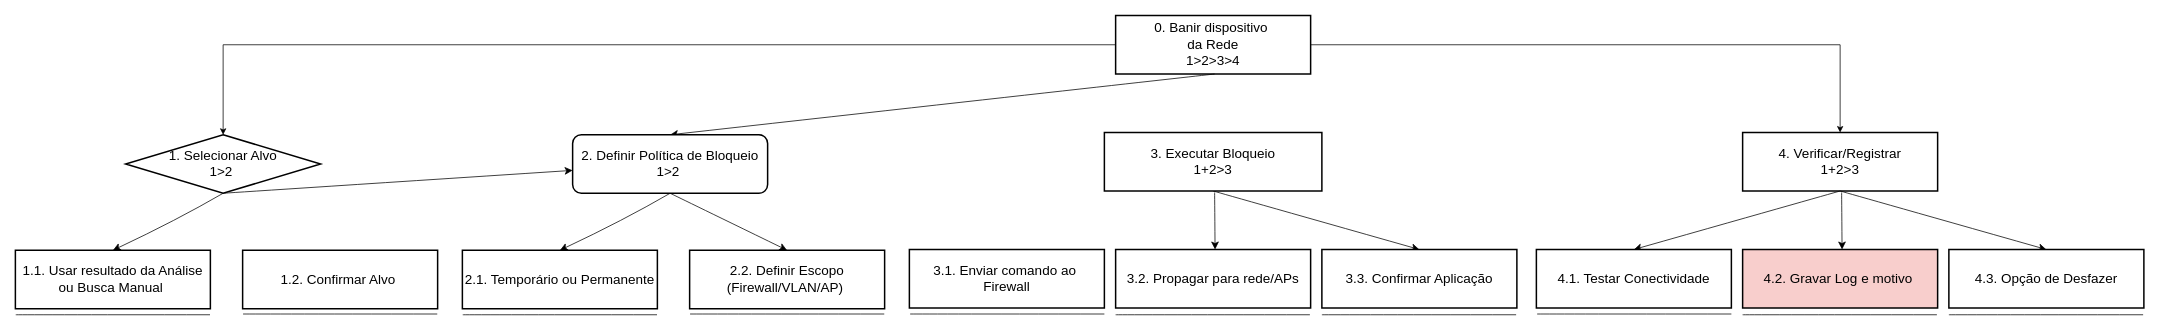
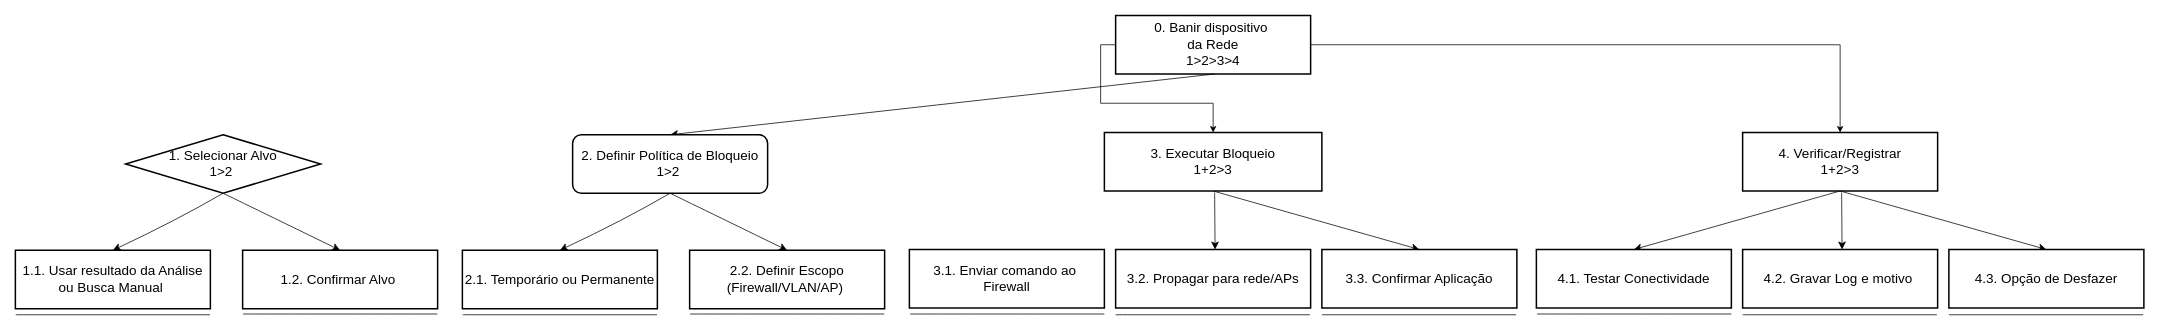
  <mxCell id="0" />
  <mxCell id="1" parent="0" />
  <mxCell id="2" style="edgeStyle=orthogonalEdgeStyle;rounded=0;orthogonalLoop=1;jettySize=auto;html=1;exitX=1;exitY=0.5;exitDx=0;exitDy=0;entryX=0.5;entryY=0;entryDx=0;entryDy=0;" parent="1" source="4" target="18" edge="1"><mxGeometry relative="1" as="geometry" /></mxCell>
- <mxCell id="3" style="edgeStyle=orthogonalEdgeStyle;rounded=0;orthogonalLoop=1;jettySize=auto;html=1;exitX=0;exitY=0.5;exitDx=0;exitDy=0;entryX=0.5;entryY=0;entryDx=0;entryDy=0;" parent="1" source="4" target="9" edge="1"><mxGeometry relative="1" as="geometry" /></mxCell>
+ <mxCell id="3" style="edgeStyle=orthogonalEdgeStyle;rounded=0;orthogonalLoop=1;jettySize=auto;html=1;exitX=0;exitY=0.5;exitDx=0;exitDy=0;" parent="1" source="4" target="11" edge="1"><mxGeometry relative="1" as="geometry" /></mxCell>
  <mxCell id="4" value="0. Banir dispositivo &#10;da Rede&#10;1&gt;2&gt;3&gt;4" style="whiteSpace=wrap;strokeWidth=2;fontSize=18;" parent="1" vertex="1"><mxGeometry x="1487" y="20" width="260" height="78" as="geometry" /></mxCell>
  <mxCell id="5" value="1.1. Usar resultado da Análise ou Busca Manual " style="whiteSpace=wrap;strokeWidth=2;fontSize=18;" parent="1" vertex="1"><mxGeometry x="20" y="333" width="260" height="78" as="geometry" /></mxCell>
  <mxCell id="6" value="1.2. Confirmar Alvo " style="whiteSpace=wrap;strokeWidth=2;fontSize=18;" parent="1" vertex="1"><mxGeometry x="323" y="333" width="260" height="78" as="geometry" /></mxCell>
  <mxCell id="7" style="edgeStyle=none;curved=1;rounded=0;orthogonalLoop=1;jettySize=auto;html=1;exitX=0.5;exitY=1;exitDx=0;exitDy=0;entryX=0.5;entryY=0;entryDx=0;entryDy=0;fontSize=12;startSize=8;endSize=8;" parent="1" source="9" target="5" edge="1"><mxGeometry relative="1" as="geometry"><Array as="points"><mxPoint x="235" y="293" /></Array></mxGeometry></mxCell>
- <mxCell id="8" style="edgeStyle=none;curved=1;rounded=0;orthogonalLoop=1;jettySize=auto;html=1;exitX=0.5;exitY=1;exitDx=0;exitDy=0;fontSize=12;startSize=8;endSize=8;" parent="1" source="9" target="27" edge="1"><mxGeometry relative="1" as="geometry" /></mxCell>
+ <mxCell id="8" style="edgeStyle=none;curved=1;rounded=0;orthogonalLoop=1;jettySize=auto;html=1;exitX=0.5;exitY=1;exitDx=0;exitDy=0;entryX=0.5;entryY=0;entryDx=0;entryDy=0;fontSize=12;startSize=8;endSize=8;" parent="1" source="9" target="6" edge="1"><mxGeometry relative="1" as="geometry" /></mxCell>
  <mxCell id="9" value="1. Selecionar Alvo&#10;1&gt;2 " style="rhombus;whiteSpace=wrap;strokeWidth=2;fontSize=18;" parent="1" vertex="1"><mxGeometry x="167" y="179" width="260" height="78" as="geometry" /></mxCell>
  <mxCell id="10" style="edgeStyle=none;curved=1;rounded=0;orthogonalLoop=1;jettySize=auto;html=1;exitX=0.5;exitY=1;exitDx=0;exitDy=0;entryX=0.5;entryY=0;entryDx=0;entryDy=0;fontSize=12;startSize=8;endSize=8;" parent="1" source="11" target="15" edge="1"><mxGeometry relative="1" as="geometry" /></mxCell>
  <mxCell id="11" value="3. Executar Bloqueio&#10;1+2&gt;3" style="whiteSpace=wrap;strokeWidth=2;fontSize=18;" parent="1" vertex="1"><mxGeometry x="1472" y="176" width="290" height="78" as="geometry" /></mxCell>
  <mxCell id="12" value="" style="endArrow=none;html=1;rounded=0;fontSize=12;startSize=8;endSize=8;curved=1;" parent="1" edge="1"><mxGeometry width="50" height="50" relative="1" as="geometry"><mxPoint x="20.5" y="419" as="sourcePoint" /><mxPoint x="279.5" y="419" as="targetPoint" /></mxGeometry></mxCell>
  <mxCell id="13" value="" style="endArrow=none;html=1;rounded=0;fontSize=12;startSize=8;endSize=8;curved=1;" parent="1" edge="1"><mxGeometry width="50" height="50" relative="1" as="geometry"><mxPoint x="323.5" y="418" as="sourcePoint" /><mxPoint x="582.5" y="418" as="targetPoint" /></mxGeometry></mxCell>
  <mxCell id="14" value="3.1. Enviar comando ao &#10;Firewall" style="whiteSpace=wrap;strokeWidth=2;fontSize=18;" parent="1" vertex="1"><mxGeometry x="1212" y="332" width="260" height="78" as="geometry" /></mxCell>
  <mxCell id="15" value="3.3. Confirmar Aplicação" style="whiteSpace=wrap;strokeWidth=2;fontSize=18;" parent="1" vertex="1"><mxGeometry x="1762" y="332" width="260" height="78" as="geometry" /></mxCell>
  <mxCell id="16" value="" style="endArrow=none;html=1;rounded=0;fontSize=12;startSize=8;endSize=8;curved=1;" parent="1" edge="1"><mxGeometry width="50" height="50" relative="1" as="geometry"><mxPoint x="1213" y="418" as="sourcePoint" /><mxPoint x="1472" y="418" as="targetPoint" /></mxGeometry></mxCell>
  <mxCell id="17" value="" style="endArrow=none;html=1;rounded=0;fontSize=12;startSize=8;endSize=8;curved=1;" parent="1" edge="1"><mxGeometry width="50" height="50" relative="1" as="geometry"><mxPoint x="1762" y="419" as="sourcePoint" /><mxPoint x="2021" y="419" as="targetPoint" /></mxGeometry></mxCell>
  <mxCell id="18" value="4. Verificar/Registrar&#10;1+2&gt;3" style="whiteSpace=wrap;strokeWidth=2;fontSize=18;" parent="1" vertex="1"><mxGeometry x="2323" y="176" width="260" height="78" as="geometry" /></mxCell>
  <mxCell id="19" style="edgeStyle=none;curved=1;rounded=0;orthogonalLoop=1;jettySize=auto;html=1;exitX=0.5;exitY=1;exitDx=0;exitDy=0;fontSize=12;startSize=8;endSize=8;entryX=0.51;entryY=0;entryDx=0;entryDy=0;entryPerimeter=0;" parent="1" target="20" edge="1"><mxGeometry relative="1" as="geometry"><mxPoint x="1619" y="256" as="sourcePoint" /><mxPoint x="1619" y="324" as="targetPoint" /></mxGeometry></mxCell>
  <mxCell id="20" value="3.2. Propagar para rede/APs" style="whiteSpace=wrap;strokeWidth=2;fontSize=18;" parent="1" vertex="1"><mxGeometry x="1487" y="332" width="260" height="78" as="geometry" /></mxCell>
  <mxCell id="21" value="" style="endArrow=none;html=1;rounded=0;fontSize=12;startSize=8;endSize=8;curved=1;" parent="1" edge="1"><mxGeometry width="50" height="50" relative="1" as="geometry"><mxPoint x="1487" y="419" as="sourcePoint" /><mxPoint x="1746" y="419" as="targetPoint" /></mxGeometry></mxCell>
  <mxCell id="22" style="edgeStyle=none;curved=1;rounded=0;orthogonalLoop=1;jettySize=auto;html=1;exitX=0.5;exitY=1;exitDx=0;exitDy=0;fontSize=12;startSize=8;endSize=8;entryX=0.5;entryY=0;entryDx=0;entryDy=0;" parent="1" target="27" edge="1"><mxGeometry relative="1" as="geometry"><mxPoint x="1619" y="98" as="sourcePoint" /><mxPoint x="1100" y="192" as="targetPoint" /></mxGeometry></mxCell>
  <mxCell id="23" value="2.1. Temporário ou Permanente" style="whiteSpace=wrap;strokeWidth=2;fontSize=18;" parent="1" vertex="1"><mxGeometry x="616" y="333" width="260" height="78" as="geometry" /></mxCell>
  <mxCell id="24" value="2.2. Definir Escopo (Firewall/VLAN/AP) " style="whiteSpace=wrap;strokeWidth=2;fontSize=18;" parent="1" vertex="1"><mxGeometry x="919" y="333" width="260" height="78" as="geometry" /></mxCell>
  <mxCell id="25" style="edgeStyle=none;curved=1;rounded=0;orthogonalLoop=1;jettySize=auto;html=1;exitX=0.5;exitY=1;exitDx=0;exitDy=0;entryX=0.5;entryY=0;entryDx=0;entryDy=0;fontSize=12;startSize=8;endSize=8;" parent="1" source="27" target="23" edge="1"><mxGeometry relative="1" as="geometry"><Array as="points"><mxPoint x="831" y="293" /></Array></mxGeometry></mxCell>
  <mxCell id="26" style="edgeStyle=none;curved=1;rounded=0;orthogonalLoop=1;jettySize=auto;html=1;exitX=0.5;exitY=1;exitDx=0;exitDy=0;entryX=0.5;entryY=0;entryDx=0;entryDy=0;fontSize=12;startSize=8;endSize=8;" parent="1" source="27" target="24" edge="1"><mxGeometry relative="1" as="geometry" /></mxCell>
  <mxCell id="27" value="2. Definir Política de Bloqueio&#10;1&gt;2 " style="whiteSpace=wrap;strokeWidth=2;fontSize=18;rounded=1;" parent="1" vertex="1"><mxGeometry x="763" y="179" width="260" height="78" as="geometry" /></mxCell>
  <mxCell id="28" value="" style="endArrow=none;html=1;rounded=0;fontSize=12;startSize=8;endSize=8;curved=1;" parent="1" edge="1"><mxGeometry width="50" height="50" relative="1" as="geometry"><mxPoint x="616.5" y="419" as="sourcePoint" /><mxPoint x="875.5" y="419" as="targetPoint" /></mxGeometry></mxCell>
  <mxCell id="29" value="" style="endArrow=none;html=1;rounded=0;fontSize=12;startSize=8;endSize=8;curved=1;" parent="1" edge="1"><mxGeometry width="50" height="50" relative="1" as="geometry"><mxPoint x="919.5" y="418" as="sourcePoint" /><mxPoint x="1178.5" y="418" as="targetPoint" /></mxGeometry></mxCell>
  <mxCell id="30" style="edgeStyle=none;curved=1;rounded=0;orthogonalLoop=1;jettySize=auto;html=1;exitX=0.5;exitY=1;exitDx=0;exitDy=0;entryX=0.5;entryY=0;entryDx=0;entryDy=0;fontSize=12;startSize=8;endSize=8;" edge="1" parent="1" target="32"><mxGeometry relative="1" as="geometry"><mxPoint x="2453" y="254" as="sourcePoint" /></mxGeometry></mxCell>
  <mxCell id="31" style="edgeStyle=none;curved=1;rounded=0;orthogonalLoop=1;jettySize=auto;html=1;exitX=0.5;exitY=1;exitDx=0;exitDy=0;entryX=0.5;entryY=0;entryDx=0;entryDy=0;fontSize=12;startSize=8;endSize=8;" edge="1" parent="1" target="33"><mxGeometry relative="1" as="geometry"><mxPoint x="2453" y="254" as="sourcePoint" /></mxGeometry></mxCell>
  <mxCell id="32" value="4.1. Testar Conectividade" style="whiteSpace=wrap;strokeWidth=2;fontSize=18;" vertex="1" parent="1"><mxGeometry x="2048" y="332" width="260" height="78" as="geometry" /></mxCell>
  <mxCell id="33" value="4.3. Opção de Desfazer" style="whiteSpace=wrap;strokeWidth=2;fontSize=18;" vertex="1" parent="1"><mxGeometry x="2598" y="332" width="260" height="78" as="geometry" /></mxCell>
  <mxCell id="34" value="" style="endArrow=none;html=1;rounded=0;fontSize=12;startSize=8;endSize=8;curved=1;" edge="1" parent="1"><mxGeometry width="50" height="50" relative="1" as="geometry"><mxPoint x="2049" y="418" as="sourcePoint" /><mxPoint x="2308" y="418" as="targetPoint" /></mxGeometry></mxCell>
  <mxCell id="35" value="" style="endArrow=none;html=1;rounded=0;fontSize=12;startSize=8;endSize=8;curved=1;" edge="1" parent="1"><mxGeometry width="50" height="50" relative="1" as="geometry"><mxPoint x="2598" y="419" as="sourcePoint" /><mxPoint x="2857" y="419" as="targetPoint" /></mxGeometry></mxCell>
  <mxCell id="36" style="edgeStyle=none;curved=1;rounded=0;orthogonalLoop=1;jettySize=auto;html=1;exitX=0.5;exitY=1;exitDx=0;exitDy=0;fontSize=12;startSize=8;endSize=8;entryX=0.51;entryY=0;entryDx=0;entryDy=0;entryPerimeter=0;" edge="1" parent="1" target="37"><mxGeometry relative="1" as="geometry"><mxPoint x="2455" y="256" as="sourcePoint" /><mxPoint x="2455" y="324" as="targetPoint" /></mxGeometry></mxCell>
- <mxCell id="37" value="4.2. Gravar Log e motivo " style="whiteSpace=wrap;strokeWidth=2;fontSize=18;fillColor=#f8cecc;" vertex="1" parent="1"><mxGeometry x="2323" y="332" width="260" height="78" as="geometry" /></mxCell>
+ <mxCell id="37" value="4.2. Gravar Log e motivo " style="whiteSpace=wrap;strokeWidth=2;fontSize=18;" vertex="1" parent="1"><mxGeometry x="2323" y="332" width="260" height="78" as="geometry" /></mxCell>
  <mxCell id="38" value="" style="endArrow=none;html=1;rounded=0;fontSize=12;startSize=8;endSize=8;curved=1;" edge="1" parent="1"><mxGeometry width="50" height="50" relative="1" as="geometry"><mxPoint x="2323" y="419" as="sourcePoint" /><mxPoint x="2582" y="419" as="targetPoint" /></mxGeometry></mxCell>
